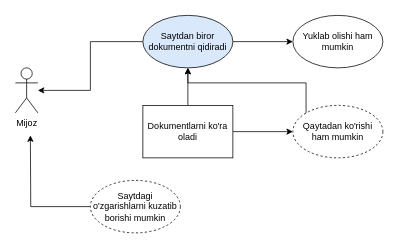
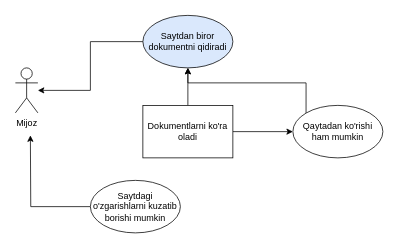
  <mxCell id="0" />
  <mxCell id="1" parent="0" />
  <mxCell id="2" value="Mijoz" style="shape=umlActor;verticalLabelPosition=bottom;verticalAlign=top;html=1;outlineConnect=0;" parent="1" vertex="1"><mxGeometry x="20" y="90" width="30" height="60" as="geometry" /></mxCell>
  <mxCell id="3" style="edgeStyle=orthogonalEdgeStyle;rounded=0;orthogonalLoop=1;jettySize=auto;html=1;" parent="1" source="5" target="2" edge="1"><mxGeometry relative="1" as="geometry" /></mxCell>
- <mxCell id="4" value="" style="edgeStyle=orthogonalEdgeStyle;rounded=0;orthogonalLoop=1;jettySize=auto;html=1;" parent="1" source="5" target="9" edge="1"><mxGeometry relative="1" as="geometry" /></mxCell>
  <mxCell id="5" value="Saytdan biror dokumentni qidiradi" style="ellipse;whiteSpace=wrap;html=1;fillColor=#dae8fc;" parent="1" vertex="1"><mxGeometry x="190" y="20" width="120" height="70" as="geometry" /></mxCell>
  <mxCell id="6" style="edgeStyle=orthogonalEdgeStyle;rounded=0;orthogonalLoop=1;jettySize=auto;html=1;" parent="1" source="8" target="5" edge="1"><mxGeometry relative="1" as="geometry" /></mxCell>
  <mxCell id="7" value="" style="edgeStyle=orthogonalEdgeStyle;rounded=0;orthogonalLoop=1;jettySize=auto;html=1;" parent="1" source="8" target="11" edge="1"><mxGeometry relative="1" as="geometry" /></mxCell>
  <mxCell id="8" value="Dokumentlarni ko'ra oladi" style="whiteSpace=wrap;html=1;rounded=0;" parent="1" vertex="1"><mxGeometry x="190" y="140" width="120" height="70" as="geometry" /></mxCell>
- <mxCell id="9" value="Yuklab olishi ham mumkin" style="ellipse;whiteSpace=wrap;html=1;" parent="1" vertex="1"><mxGeometry x="390" y="20" width="120" height="70" as="geometry" /></mxCell>
  <mxCell id="10" style="edgeStyle=orthogonalEdgeStyle;rounded=0;orthogonalLoop=1;jettySize=auto;html=1;exitX=0;exitY=0;exitDx=0;exitDy=0;" parent="1" source="11" target="5" edge="1"><mxGeometry relative="1" as="geometry"><Array as="points"><mxPoint x="408" y="110" /><mxPoint x="250" y="110" /></Array></mxGeometry></mxCell>
- <mxCell id="11" value="Qaytadan ko'rishi ham mumkin" style="ellipse;whiteSpace=wrap;html=1;dashed=1;" parent="1" vertex="1"><mxGeometry x="390" y="140" width="120" height="70" as="geometry" /></mxCell>
+ <mxCell id="11" value="Qaytadan ko'rishi ham mumkin" style="ellipse;whiteSpace=wrap;html=1;" parent="1" vertex="1"><mxGeometry x="390" y="140" width="120" height="70" as="geometry" /></mxCell>
  <mxCell id="12" style="edgeStyle=orthogonalEdgeStyle;rounded=0;orthogonalLoop=1;jettySize=auto;html=1;" parent="1" source="13" edge="1"><mxGeometry relative="1" as="geometry"><mxPoint x="40" y="180" as="targetPoint" /></mxGeometry></mxCell>
- <mxCell id="13" value="Saytdagi o'zgarishlarni kuzatib borishi mumkin" style="ellipse;whiteSpace=wrap;html=1;dashed=1;" parent="1" vertex="1"><mxGeometry x="120" y="240" width="120" height="70" as="geometry" /></mxCell>
+ <mxCell id="13" value="Saytdagi o'zgarishlarni kuzatib borishi mumkin" style="ellipse;whiteSpace=wrap;html=1;" parent="1" vertex="1"><mxGeometry x="120" y="240" width="120" height="70" as="geometry" /></mxCell>
